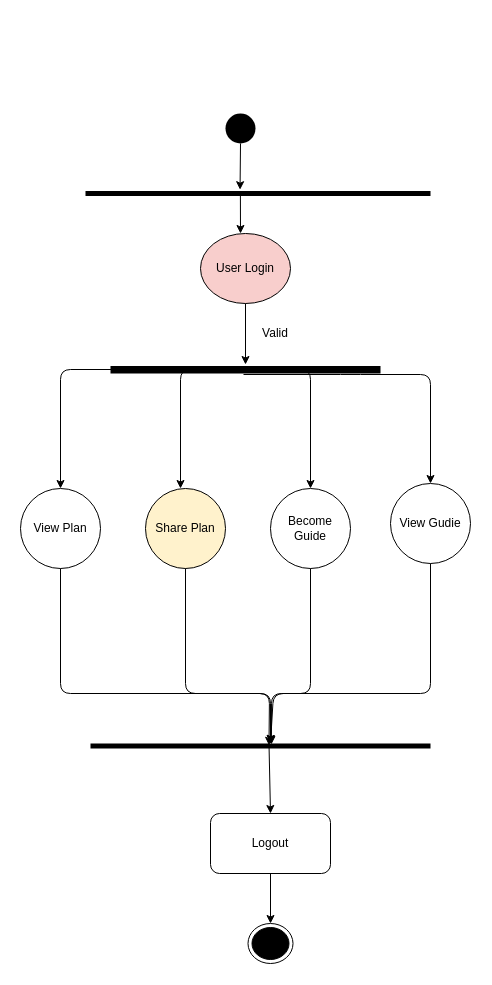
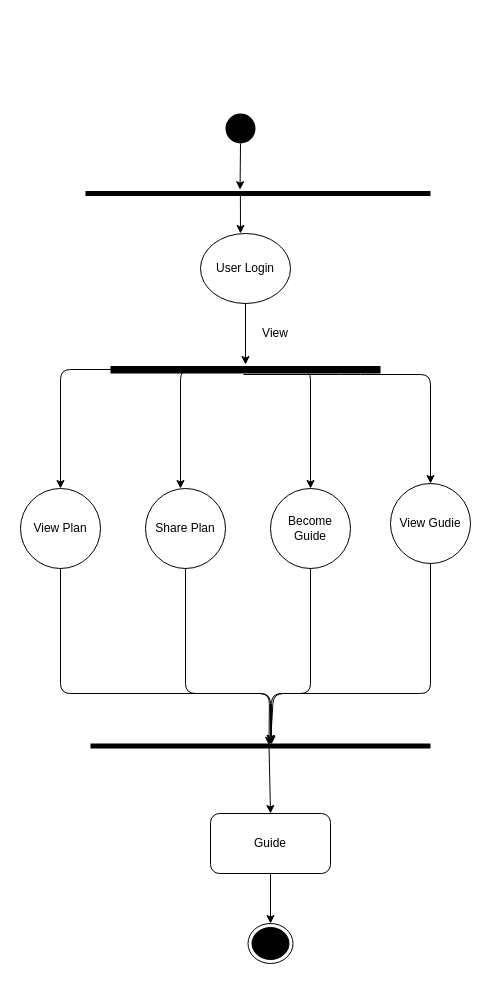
  <mxCell id="0" />
  <mxCell id="1" parent="0" />
  <mxCell id="2" value="" style="ellipse;fillColor=#000000;strokeColor=none;" vertex="1" parent="1"><mxGeometry x="225" y="113" width="30" height="30" as="geometry" /></mxCell>
  <mxCell id="3" value="" style="html=1;points=[];perimeter=orthogonalPerimeter;fillColor=#000000;strokeColor=none;rotation=90;" vertex="1" parent="1"><mxGeometry x="255" y="20.5" width="5" height="345" as="geometry" /></mxCell>
  <mxCell id="4" value="" style="endArrow=classic;html=1;exitX=0.5;exitY=1;exitDx=0;exitDy=0;entryX=-0.26;entryY=0.552;entryDx=0;entryDy=0;entryPerimeter=0;" edge="1" parent="1" source="2" target="3"><mxGeometry width="50" height="50" relative="1" as="geometry"><mxPoint x="230" y="383" as="sourcePoint" /><mxPoint x="280" y="333" as="targetPoint" /></mxGeometry></mxCell>
- <mxCell id="5" value="User Login" style="ellipse;whiteSpace=wrap;html=1;fillColor=#f8cecc;" vertex="1" parent="1"><mxGeometry x="200" y="233" width="90" height="70" as="geometry" /></mxCell>
+ <mxCell id="5" value="User Login" style="ellipse;whiteSpace=wrap;html=1;" vertex="1" parent="1"><mxGeometry x="200" y="233" width="90" height="70" as="geometry" /></mxCell>
  <mxCell id="6" value="" style="endArrow=classic;html=1;exitX=0.5;exitY=0.551;exitDx=0;exitDy=0;exitPerimeter=0;" edge="1" parent="1" source="3"><mxGeometry width="50" height="50" relative="1" as="geometry"><mxPoint x="230" y="383" as="sourcePoint" /><mxPoint x="240" y="233" as="targetPoint" /></mxGeometry></mxCell>
- <mxCell id="7" value="Valid" style="text;html=1;strokeColor=none;fillColor=none;align=center;verticalAlign=middle;whiteSpace=wrap;rounded=0;" vertex="1" parent="1"><mxGeometry x="255" y="323" width="40" height="20" as="geometry" /></mxCell>
+ <mxCell id="7" value="View" style="text;html=1;strokeColor=none;fillColor=none;align=center;verticalAlign=middle;whiteSpace=wrap;rounded=0;" vertex="1" parent="1"><mxGeometry x="255" y="323" width="40" height="20" as="geometry" /></mxCell>
  <mxCell id="8" value="View Plan" style="ellipse;whiteSpace=wrap;html=1;" vertex="1" parent="1"><mxGeometry x="20" y="488" width="80" height="80" as="geometry" /></mxCell>
  <mxCell id="9" value="" style="endArrow=classic;html=1;exitX=0.5;exitY=1;exitDx=0;exitDy=0;" edge="1" parent="1" source="5"><mxGeometry width="50" height="50" relative="1" as="geometry"><mxPoint x="230" y="363" as="sourcePoint" /><mxPoint x="245" y="364" as="targetPoint" /></mxGeometry></mxCell>
- <mxCell id="10" value="Share Plan" style="ellipse;whiteSpace=wrap;html=1;fillColor=#fff2cc;" vertex="1" parent="1"><mxGeometry x="145" y="488" width="80" height="80" as="geometry" /></mxCell>
+ <mxCell id="10" value="Share Plan" style="ellipse;whiteSpace=wrap;html=1;" vertex="1" parent="1"><mxGeometry x="145" y="488" width="80" height="80" as="geometry" /></mxCell>
  <mxCell id="11" value="Become Guide" style="ellipse;whiteSpace=wrap;html=1;" vertex="1" parent="1"><mxGeometry x="270" y="488" width="80" height="80" as="geometry" /></mxCell>
  <mxCell id="12" value="View Gudie" style="ellipse;whiteSpace=wrap;html=1;" vertex="1" parent="1"><mxGeometry x="390" y="483" width="80" height="80" as="geometry" /></mxCell>
  <mxCell id="13" value="" style="endArrow=classic;html=1;entryX=0.5;entryY=0;entryDx=0;entryDy=0;" edge="1" parent="1" target="8"><mxGeometry width="50" height="50" relative="1" as="geometry"><mxPoint x="140" y="369" as="sourcePoint" /><mxPoint x="280" y="343" as="targetPoint" /><Array as="points"><mxPoint x="60" y="369" /></Array></mxGeometry></mxCell>
  <mxCell id="14" value="" style="endArrow=classic;html=1;" edge="1" parent="1"><mxGeometry width="50" height="50" relative="1" as="geometry"><mxPoint x="242" y="369" as="sourcePoint" /><mxPoint x="180" y="488" as="targetPoint" /><Array as="points"><mxPoint x="180" y="369" /></Array></mxGeometry></mxCell>
  <mxCell id="15" value="" style="endArrow=classic;html=1;entryX=0.5;entryY=0;entryDx=0;entryDy=0;" edge="1" parent="1" target="11"><mxGeometry width="50" height="50" relative="1" as="geometry"><mxPoint x="246" y="369" as="sourcePoint" /><mxPoint x="280" y="343" as="targetPoint" /><Array as="points"><mxPoint x="310" y="369" /></Array></mxGeometry></mxCell>
  <mxCell id="16" value="" style="endArrow=classic;html=1;entryX=0.5;entryY=0;entryDx=0;entryDy=0;" edge="1" parent="1" target="12"><mxGeometry width="50" height="50" relative="1" as="geometry"><mxPoint x="243" y="374" as="sourcePoint" /><mxPoint x="280" y="343" as="targetPoint" /><Array as="points"><mxPoint x="350" y="374" /><mxPoint x="430" y="374" /></Array></mxGeometry></mxCell>
  <mxCell id="17" value="" style="html=1;points=[];perimeter=orthogonalPerimeter;fillColor=#000000;strokeColor=none;direction=south;" vertex="1" parent="1"><mxGeometry x="110" y="365.5" width="270" height="7.5" as="geometry" /></mxCell>
  <mxCell id="18" value="" style="html=1;points=[];perimeter=orthogonalPerimeter;fillColor=#000000;strokeColor=none;direction=south;" vertex="1" parent="1"><mxGeometry x="90" y="743" width="340" height="5" as="geometry" /></mxCell>
  <mxCell id="19" value="" style="endArrow=classic;html=1;exitX=0.5;exitY=1;exitDx=0;exitDy=0;entryX=0.36;entryY=0.475;entryDx=0;entryDy=0;entryPerimeter=0;" edge="1" parent="1" source="8" target="18"><mxGeometry width="50" height="50" relative="1" as="geometry"><mxPoint x="230" y="823" as="sourcePoint" /><mxPoint x="280" y="773" as="targetPoint" /><Array as="points"><mxPoint x="60" y="693" /><mxPoint x="269" y="693" /></Array></mxGeometry></mxCell>
  <mxCell id="20" value="" style="endArrow=classic;html=1;exitX=0.5;exitY=1;exitDx=0;exitDy=0;" edge="1" parent="1" source="10"><mxGeometry width="50" height="50" relative="1" as="geometry"><mxPoint x="230" y="823" as="sourcePoint" /><mxPoint x="270" y="743" as="targetPoint" /><Array as="points"><mxPoint x="185" y="693" /><mxPoint x="270" y="693" /></Array></mxGeometry></mxCell>
  <mxCell id="21" value="" style="endArrow=classic;html=1;exitX=0.5;exitY=1;exitDx=0;exitDy=0;entryX=0.2;entryY=0.468;entryDx=0;entryDy=0;entryPerimeter=0;" edge="1" parent="1" source="11" target="18"><mxGeometry width="50" height="50" relative="1" as="geometry"><mxPoint x="230" y="823" as="sourcePoint" /><mxPoint x="280" y="773" as="targetPoint" /><Array as="points"><mxPoint x="310" y="693" /><mxPoint x="271" y="693" /></Array></mxGeometry></mxCell>
  <mxCell id="22" value="" style="endArrow=classic;html=1;exitX=0.5;exitY=1;exitDx=0;exitDy=0;" edge="1" parent="1" source="12"><mxGeometry width="50" height="50" relative="1" as="geometry"><mxPoint x="260" y="723" as="sourcePoint" /><mxPoint x="270" y="743" as="targetPoint" /><Array as="points"><mxPoint x="430" y="693" /><mxPoint x="273" y="693" /></Array></mxGeometry></mxCell>
- <mxCell id="23" value="Logout" style="rounded=1;whiteSpace=wrap;html=1;" vertex="1" parent="1"><mxGeometry x="210" y="813" width="120" height="60" as="geometry" /></mxCell>
+ <mxCell id="23" value="Guide" style="rounded=1;whiteSpace=wrap;html=1;" vertex="1" parent="1"><mxGeometry x="210" y="813" width="120" height="60" as="geometry" /></mxCell>
  <mxCell id="24" value="" style="endArrow=classic;html=1;exitX=0.12;exitY=0.475;exitDx=0;exitDy=0;exitPerimeter=0;entryX=0.5;entryY=0;entryDx=0;entryDy=0;" edge="1" parent="1" source="18" target="23"><mxGeometry width="50" height="50" relative="1" as="geometry"><mxPoint x="230" y="713" as="sourcePoint" /><mxPoint x="270" y="793" as="targetPoint" /></mxGeometry></mxCell>
  <mxCell id="25" value="" style="ellipse;html=1;shape=endState;fillColor=#000000;strokeColor=#000000;" vertex="1" parent="1"><mxGeometry x="247.5" y="923" width="45" height="40" as="geometry" /></mxCell>
  <mxCell id="26" value="" style="endArrow=classic;html=1;exitX=0.5;exitY=1;exitDx=0;exitDy=0;entryX=0.5;entryY=0;entryDx=0;entryDy=0;" edge="1" parent="1" source="23" target="25"><mxGeometry width="50" height="50" relative="1" as="geometry"><mxPoint x="230" y="823" as="sourcePoint" /><mxPoint x="280" y="773" as="targetPoint" /></mxGeometry></mxCell>
